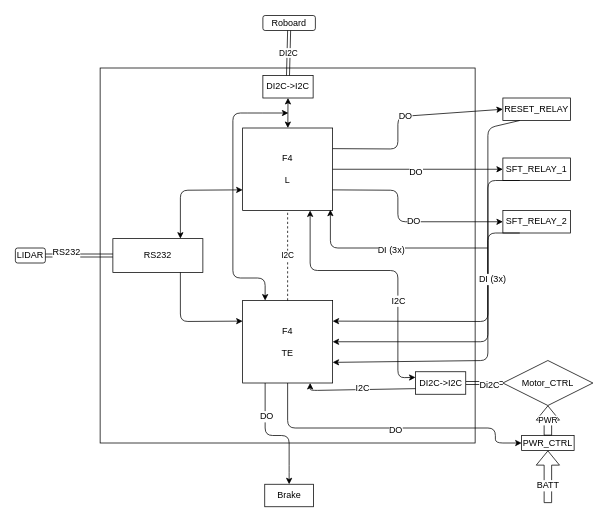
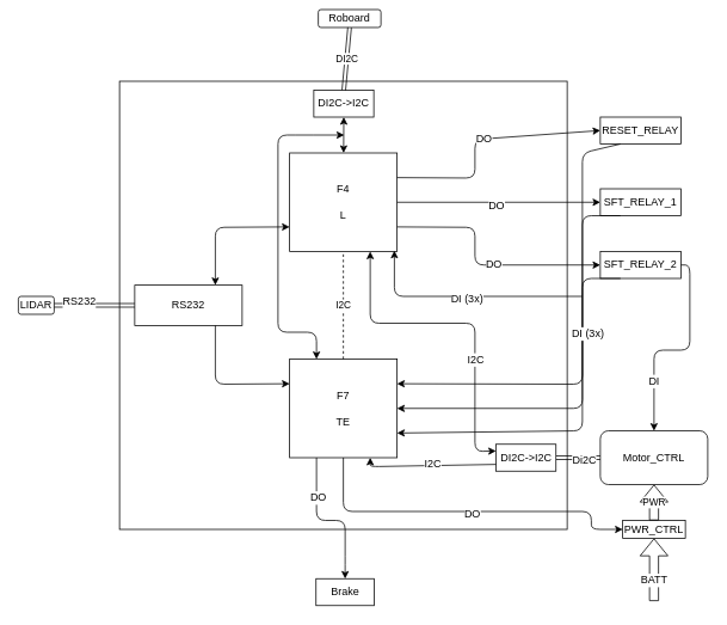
  <mxCell id="0" />
  <mxCell id="1" parent="0" />
  <mxCell id="2" value="" style="whiteSpace=wrap;html=1;aspect=fixed;" vertex="1" parent="1"><mxGeometry x="133" y="90" width="500" height="500" as="geometry" /></mxCell>
  <mxCell id="3" value="F4&lt;br&gt;&lt;br&gt;L" style="rounded=0;whiteSpace=wrap;html=1;" vertex="1" parent="1"><mxGeometry x="323" y="170" width="120" height="110" as="geometry" /></mxCell>
- <mxCell id="4" value="F4&lt;br&gt;&lt;br&gt;TE" style="rounded=0;whiteSpace=wrap;html=1;" vertex="1" parent="1"><mxGeometry x="323" y="400" width="120" height="110" as="geometry" /></mxCell>
+ <mxCell id="4" value="F7&lt;br&gt;&lt;br&gt;TE" style="rounded=0;whiteSpace=wrap;html=1;" vertex="1" parent="1"><mxGeometry x="323" y="400" width="120" height="110" as="geometry" /></mxCell>
  <mxCell id="5" value="RS232" style="rounded=0;whiteSpace=wrap;html=1;" vertex="1" parent="1"><mxGeometry x="150" y="317.5" width="120" height="45" as="geometry" /></mxCell>
  <mxCell id="6" value="I2C" style="endArrow=none;html=1;entryX=0.5;entryY=1;entryDx=0;entryDy=0;exitX=0.5;exitY=0;exitDx=0;exitDy=0;dashed=1;" edge="1" parent="1" source="4" target="3"><mxGeometry width="50" height="50" relative="1" as="geometry"><mxPoint x="130" y="660" as="sourcePoint" /><mxPoint x="180" y="610" as="targetPoint" /></mxGeometry></mxCell>
  <mxCell id="7" value="" style="shape=link;html=1;entryX=0;entryY=0.5;entryDx=0;entryDy=0;" edge="1" parent="1" target="5"><mxGeometry width="50" height="50" relative="1" as="geometry"><mxPoint x="60" y="340" as="sourcePoint" /><mxPoint x="180" y="610" as="targetPoint" /></mxGeometry></mxCell>
  <mxCell id="8" value="RS232" style="text;html=1;resizable=0;points=[];align=center;verticalAlign=middle;labelBackgroundColor=#ffffff;" vertex="1" connectable="0" parent="7"><mxGeometry x="-0.4" y="5" relative="1" as="geometry"><mxPoint as="offset" /></mxGeometry></mxCell>
  <mxCell id="9" value="LIDAR" style="text;html=1;strokeColor=#000000;fillColor=none;align=center;verticalAlign=middle;whiteSpace=wrap;rounded=1;shadow=0;comic=0;glass=0;" vertex="1" parent="1"><mxGeometry x="20" y="330" width="40" height="20" as="geometry" /></mxCell>
  <mxCell id="10" value="RESET_RELAY" style="rounded=0;whiteSpace=wrap;html=1;shadow=0;glass=0;comic=0;strokeColor=#000000;" vertex="1" parent="1"><mxGeometry x="670" y="130" width="90" height="30" as="geometry" /></mxCell>
  <mxCell id="11" value="SFT_RELAY_2" style="rounded=0;whiteSpace=wrap;html=1;shadow=0;glass=0;comic=0;strokeColor=#000000;" vertex="1" parent="1"><mxGeometry x="670" y="280" width="90" height="30" as="geometry" /></mxCell>
  <mxCell id="12" value="SFT_RELAY_1" style="rounded=0;whiteSpace=wrap;html=1;shadow=0;glass=0;comic=0;strokeColor=#000000;" vertex="1" parent="1"><mxGeometry x="670" y="210" width="90" height="30" as="geometry" /></mxCell>
  <mxCell id="13" value="" style="endArrow=classic;html=1;exitX=1;exitY=0.25;exitDx=0;exitDy=0;entryX=0;entryY=0.5;entryDx=0;entryDy=0;" edge="1" parent="1" source="3" target="10"><mxGeometry width="50" height="50" relative="1" as="geometry"><mxPoint x="20" y="660" as="sourcePoint" /><mxPoint x="70" y="610" as="targetPoint" /><Array as="points"><mxPoint x="530" y="198" /><mxPoint x="530" y="155" /></Array></mxGeometry></mxCell>
  <mxCell id="14" value="DO" style="text;html=1;resizable=0;points=[];align=center;verticalAlign=middle;labelBackgroundColor=#ffffff;" vertex="1" connectable="0" parent="13"><mxGeometry x="0.032" y="1" relative="1" as="geometry"><mxPoint as="offset" /></mxGeometry></mxCell>
  <mxCell id="15" value="" style="endArrow=classic;html=1;exitX=1;exitY=0.5;exitDx=0;exitDy=0;entryX=0;entryY=0.5;entryDx=0;entryDy=0;" edge="1" parent="1" source="3" target="12"><mxGeometry width="50" height="50" relative="1" as="geometry"><mxPoint x="453" y="207.5" as="sourcePoint" /><mxPoint x="680" y="165" as="targetPoint" /></mxGeometry></mxCell>
  <mxCell id="16" value="DO" style="text;html=1;resizable=0;points=[];align=center;verticalAlign=middle;labelBackgroundColor=#ffffff;" vertex="1" connectable="0" parent="15"><mxGeometry x="-0.031" y="-3" relative="1" as="geometry"><mxPoint as="offset" /></mxGeometry></mxCell>
  <mxCell id="17" value="" style="endArrow=classic;html=1;exitX=1;exitY=0.75;exitDx=0;exitDy=0;entryX=0;entryY=0.5;entryDx=0;entryDy=0;" edge="1" parent="1" source="3" target="11"><mxGeometry width="50" height="50" relative="1" as="geometry"><mxPoint x="463" y="217.5" as="sourcePoint" /><mxPoint x="690" y="175" as="targetPoint" /><Array as="points"><mxPoint x="530" y="253" /><mxPoint x="530" y="295" /></Array></mxGeometry></mxCell>
  <mxCell id="18" value="DO" style="text;html=1;resizable=0;points=[];align=center;verticalAlign=middle;labelBackgroundColor=#ffffff;" vertex="1" connectable="0" parent="17"><mxGeometry x="-0.009" y="3" relative="1" as="geometry"><mxPoint x="16.5" y="2.5" as="offset" /></mxGeometry></mxCell>
  <mxCell id="19" value="" style="endArrow=classic;html=1;exitX=0.25;exitY=1;exitDx=0;exitDy=0;entryX=1;entryY=0.25;entryDx=0;entryDy=0;" edge="1" parent="1" source="10" target="4"><mxGeometry width="50" height="50" relative="1" as="geometry"><mxPoint x="20" y="660" as="sourcePoint" /><mxPoint x="70" y="610" as="targetPoint" /><Array as="points"><mxPoint x="650" y="170" /><mxPoint x="650" y="428" /></Array></mxGeometry></mxCell>
  <mxCell id="20" value="" style="endArrow=classic;html=1;exitX=0.25;exitY=1;exitDx=0;exitDy=0;entryX=1;entryY=0.5;entryDx=0;entryDy=0;" edge="1" parent="1" target="4"><mxGeometry width="50" height="50" relative="1" as="geometry"><mxPoint x="692.5" y="240" as="sourcePoint" /><mxPoint x="443" y="497.5" as="targetPoint" /><Array as="points"><mxPoint x="650" y="240" /><mxPoint x="650" y="455" /></Array></mxGeometry></mxCell>
  <mxCell id="21" value="" style="endArrow=classic;html=1;exitX=0.25;exitY=1;exitDx=0;exitDy=0;entryX=1;entryY=0.75;entryDx=0;entryDy=0;" edge="1" parent="1" target="4"><mxGeometry width="50" height="50" relative="1" as="geometry"><mxPoint x="692.5" y="310" as="sourcePoint" /><mxPoint x="443" y="525" as="targetPoint" /><Array as="points"><mxPoint x="650" y="310" /><mxPoint x="650" y="480" /></Array></mxGeometry></mxCell>
  <mxCell id="22" value="DI (3x)" style="text;html=1;resizable=0;points=[];align=center;verticalAlign=middle;labelBackgroundColor=#ffffff;" vertex="1" connectable="0" parent="21"><mxGeometry x="-0.507" y="5" relative="1" as="geometry"><mxPoint y="1" as="offset" /></mxGeometry></mxCell>
  <mxCell id="23" value="" style="shape=link;html=1;" edge="1" parent="1" target="24"><mxGeometry width="50" height="50" relative="1" as="geometry"><mxPoint x="383" y="100" as="sourcePoint" /><mxPoint x="383" y="20" as="targetPoint" /></mxGeometry></mxCell>
  <mxCell id="24" value="DI2C-&amp;gt;I2C" style="rounded=0;whiteSpace=wrap;html=1;" vertex="1" parent="1"><mxGeometry x="350" y="100" width="67" height="30" as="geometry" /></mxCell>
  <mxCell id="25" value="" style="endArrow=classic;startArrow=classic;html=1;entryX=0.5;entryY=1;entryDx=0;entryDy=0;" edge="1" parent="1" source="3" target="24"><mxGeometry width="50" height="50" relative="1" as="geometry"><mxPoint x="20" y="660" as="sourcePoint" /><mxPoint x="70" y="610" as="targetPoint" /></mxGeometry></mxCell>
  <mxCell id="26" value="" style="endArrow=classic;startArrow=classic;html=1;exitX=0.25;exitY=0;exitDx=0;exitDy=0;" edge="1" parent="1" source="4"><mxGeometry width="50" height="50" relative="1" as="geometry"><mxPoint x="393.289" y="180" as="sourcePoint" /><mxPoint x="384" y="150" as="targetPoint" /><Array as="points"><mxPoint x="353" y="370" /><mxPoint x="310" y="370" /><mxPoint x="310" y="150" /><mxPoint x="340" y="150" /></Array></mxGeometry></mxCell>
- <mxCell id="27" value="Roboard" style="text;html=1;strokeColor=#000000;fillColor=none;align=center;verticalAlign=middle;whiteSpace=wrap;rounded=1;shadow=0;comic=0;glass=0;" vertex="1" parent="1"><mxGeometry x="350" y="20" width="70" height="20" as="geometry" /></mxCell>
+ <mxCell id="27" value="Roboard" style="text;html=1;strokeColor=#000000;fillColor=none;align=center;verticalAlign=middle;whiteSpace=wrap;rounded=1;shadow=0;comic=0;glass=0;" vertex="1" parent="1"><mxGeometry x="355" y="10" width="70" height="20" as="geometry" /></mxCell>
  <mxCell id="28" value="DI2C" style="shape=link;html=1;entryX=0.5;entryY=1;entryDx=0;entryDy=0;exitX=0.5;exitY=0;exitDx=0;exitDy=0;" edge="1" parent="1" source="24" target="27"><mxGeometry width="50" height="50" relative="1" as="geometry"><mxPoint x="20" y="660" as="sourcePoint" /><mxPoint x="70" y="610" as="targetPoint" /></mxGeometry></mxCell>
  <mxCell id="29" value="" style="endArrow=classic;html=1;entryX=0.975;entryY=0.991;entryDx=0;entryDy=0;entryPerimeter=0;" edge="1" parent="1" target="3"><mxGeometry width="50" height="50" relative="1" as="geometry"><mxPoint x="650" y="330" as="sourcePoint" /><mxPoint x="70" y="610" as="targetPoint" /><Array as="points"><mxPoint x="440" y="330" /></Array></mxGeometry></mxCell>
  <mxCell id="30" value="DI (3x)" style="text;html=1;resizable=0;points=[];align=center;verticalAlign=middle;labelBackgroundColor=#ffffff;" vertex="1" connectable="0" parent="29"><mxGeometry x="-0.014" y="2" relative="1" as="geometry"><mxPoint x="-1" as="offset" /></mxGeometry></mxCell>
- <mxCell id="31" value="Motor_CTRL" style="rhombus;whiteSpace=wrap;html=1;shadow=0;glass=0;comic=0;strokeColor=#000000;" vertex="1" parent="1"><mxGeometry x="670" y="480" width="120" height="60" as="geometry" /></mxCell>
+ <mxCell id="31" value="Motor_CTRL" style="rounded=1;whiteSpace=wrap;html=1;shadow=0;glass=0;comic=0;strokeColor=#000000;" vertex="1" parent="1"><mxGeometry x="670" y="480" width="120" height="60" as="geometry" /></mxCell>
  <mxCell id="32" value="" style="shape=link;html=1;entryX=0;entryY=0.5;entryDx=0;entryDy=0;exitX=1;exitY=0.5;exitDx=0;exitDy=0;" edge="1" parent="1" source="34" target="31"><mxGeometry width="50" height="50" relative="1" as="geometry"><mxPoint x="20" y="660" as="sourcePoint" /><mxPoint x="70" y="610" as="targetPoint" /></mxGeometry></mxCell>
  <mxCell id="33" value="Di2C" style="text;html=1;resizable=0;points=[];align=center;verticalAlign=middle;labelBackgroundColor=#ffffff;" vertex="1" connectable="0" parent="32"><mxGeometry x="0.192" y="-2" relative="1" as="geometry"><mxPoint x="1" as="offset" /></mxGeometry></mxCell>
  <mxCell id="34" value="DI2C-&amp;gt;I2C" style="rounded=0;whiteSpace=wrap;html=1;" vertex="1" parent="1"><mxGeometry x="553.5" y="495" width="67" height="30" as="geometry" /></mxCell>
  <mxCell id="35" value="" style="endArrow=classic;html=1;exitX=0;exitY=0.75;exitDx=0;exitDy=0;entryX=0.75;entryY=1;entryDx=0;entryDy=0;" edge="1" parent="1" source="34" target="4"><mxGeometry width="50" height="50" relative="1" as="geometry"><mxPoint x="570" y="570" as="sourcePoint" /><mxPoint x="160" y="570" as="targetPoint" /><Array as="points"><mxPoint x="413" y="520" /></Array></mxGeometry></mxCell>
  <mxCell id="36" value="I2C" style="text;html=1;resizable=0;points=[];align=center;verticalAlign=middle;labelBackgroundColor=#ffffff;" vertex="1" connectable="0" parent="35"><mxGeometry x="-0.05" y="-2" relative="1" as="geometry"><mxPoint as="offset" /></mxGeometry></mxCell>
  <mxCell id="37" value="" style="endArrow=classic;startArrow=classic;html=1;entryX=0;entryY=0.25;entryDx=0;entryDy=0;exitX=0.75;exitY=1;exitDx=0;exitDy=0;" edge="1" parent="1" source="3" target="34"><mxGeometry width="50" height="50" relative="1" as="geometry"><mxPoint x="20" y="660" as="sourcePoint" /><mxPoint x="70" y="610" as="targetPoint" /><Array as="points"><mxPoint x="413" y="360" /><mxPoint x="530" y="360" /><mxPoint x="530" y="503" /></Array></mxGeometry></mxCell>
  <mxCell id="38" value="I2C" style="text;html=1;resizable=0;points=[];align=center;verticalAlign=middle;labelBackgroundColor=#ffffff;" vertex="1" connectable="0" parent="37"><mxGeometry x="0.392" y="2" relative="1" as="geometry"><mxPoint x="-2" y="-16" as="offset" /></mxGeometry></mxCell>
+ <mxCell id="39" value="" style="endArrow=classic;html=1;exitX=1;exitY=0.5;exitDx=0;exitDy=0;entryX=0.5;entryY=0;entryDx=0;entryDy=0;" edge="1" parent="1" source="11" target="31"><mxGeometry width="50" height="50" relative="1" as="geometry"><mxPoint x="20" y="660" as="sourcePoint" /><mxPoint x="70" y="610" as="targetPoint" /><Array as="points"><mxPoint x="770" y="295" /><mxPoint x="770" y="390" /><mxPoint x="730" y="390" /></Array></mxGeometry></mxCell>
+ <mxCell id="40" value="DI" style="text;html=1;resizable=0;points=[];align=center;verticalAlign=middle;labelBackgroundColor=#ffffff;" vertex="1" connectable="0" parent="39"><mxGeometry x="0.523" y="-1" relative="1" as="geometry"><mxPoint as="offset" /></mxGeometry></mxCell>
  <mxCell id="41" value="PWR_CTRL" style="whiteSpace=wrap;html=1;shadow=0;glass=0;comic=0;strokeColor=#000000;rounded=0;" vertex="1" parent="1"><mxGeometry x="695" y="580" width="70" height="20" as="geometry" /></mxCell>
  <mxCell id="42" value="" style="shape=flexArrow;endArrow=classic;html=1;entryX=0.5;entryY=1;entryDx=0;entryDy=0;" edge="1" parent="1" target="41"><mxGeometry width="50" height="50" relative="1" as="geometry"><mxPoint x="730" y="670" as="sourcePoint" /><mxPoint x="70" y="620" as="targetPoint" /></mxGeometry></mxCell>
  <mxCell id="43" value="BATT" style="text;html=1;resizable=0;points=[];align=center;verticalAlign=middle;labelBackgroundColor=#ffffff;" vertex="1" connectable="0" parent="42"><mxGeometry x="-0.314" y="1" relative="1" as="geometry"><mxPoint as="offset" /></mxGeometry></mxCell>
  <mxCell id="44" value="" style="endArrow=classic;html=1;exitX=0.5;exitY=1;exitDx=0;exitDy=0;entryX=0;entryY=0.5;entryDx=0;entryDy=0;" edge="1" parent="1" source="4" target="41"><mxGeometry width="50" height="50" relative="1" as="geometry"><mxPoint x="20" y="740" as="sourcePoint" /><mxPoint x="70" y="690" as="targetPoint" /><Array as="points"><mxPoint x="383" y="570" /><mxPoint x="660" y="570" /><mxPoint x="660" y="590" /></Array></mxGeometry></mxCell>
  <mxCell id="45" value="DO" style="text;html=1;resizable=0;points=[];align=center;verticalAlign=middle;labelBackgroundColor=#ffffff;" vertex="1" connectable="0" parent="44"><mxGeometry x="0.036" y="-2" relative="1" as="geometry"><mxPoint as="offset" /></mxGeometry></mxCell>
  <mxCell id="46" value="PWR" style="shape=flexArrow;endArrow=classic;html=1;entryX=0.5;entryY=1;entryDx=0;entryDy=0;exitX=0.5;exitY=0;exitDx=0;exitDy=0;" edge="1" parent="1" source="41" target="31"><mxGeometry width="50" height="50" relative="1" as="geometry"><mxPoint x="20" y="740" as="sourcePoint" /><mxPoint x="70" y="690" as="targetPoint" /></mxGeometry></mxCell>
  <mxCell id="47" value="Brake" style="rounded=0;whiteSpace=wrap;html=1;shadow=0;glass=0;comic=0;strokeColor=#000000;" vertex="1" parent="1"><mxGeometry x="352.5" y="645" width="65" height="30" as="geometry" /></mxCell>
  <mxCell id="48" value="" style="endArrow=classic;html=1;exitX=0.25;exitY=1;exitDx=0;exitDy=0;entryX=0.5;entryY=0;entryDx=0;entryDy=0;" edge="1" parent="1" source="4" target="47"><mxGeometry width="50" height="50" relative="1" as="geometry"><mxPoint x="10" y="830" as="sourcePoint" /><mxPoint x="60" y="780" as="targetPoint" /><Array as="points"><mxPoint x="353" y="580" /><mxPoint x="385" y="580" /><mxPoint x="385" y="620" /></Array></mxGeometry></mxCell>
  <mxCell id="49" value="DO" style="text;html=1;resizable=0;points=[];align=center;verticalAlign=middle;labelBackgroundColor=#ffffff;" vertex="1" connectable="0" parent="48"><mxGeometry x="-0.473" y="1" relative="1" as="geometry"><mxPoint as="offset" /></mxGeometry></mxCell>
  <mxCell id="50" value="" style="endArrow=classic;startArrow=classic;html=1;entryX=0.75;entryY=0;entryDx=0;entryDy=0;exitX=0;exitY=0.75;exitDx=0;exitDy=0;" edge="1" parent="1" source="3" target="5"><mxGeometry width="50" height="50" relative="1" as="geometry"><mxPoint x="20" y="750" as="sourcePoint" /><mxPoint x="70" y="700" as="targetPoint" /><Array as="points"><mxPoint x="240" y="253" /></Array></mxGeometry></mxCell>
  <mxCell id="51" value="" style="endArrow=classic;html=1;exitX=0.75;exitY=1;exitDx=0;exitDy=0;entryX=0;entryY=0.25;entryDx=0;entryDy=0;" edge="1" parent="1" source="5" target="4"><mxGeometry width="50" height="50" relative="1" as="geometry"><mxPoint x="20" y="750" as="sourcePoint" /><mxPoint x="70" y="700" as="targetPoint" /><Array as="points"><mxPoint x="240" y="428" /></Array></mxGeometry></mxCell>
